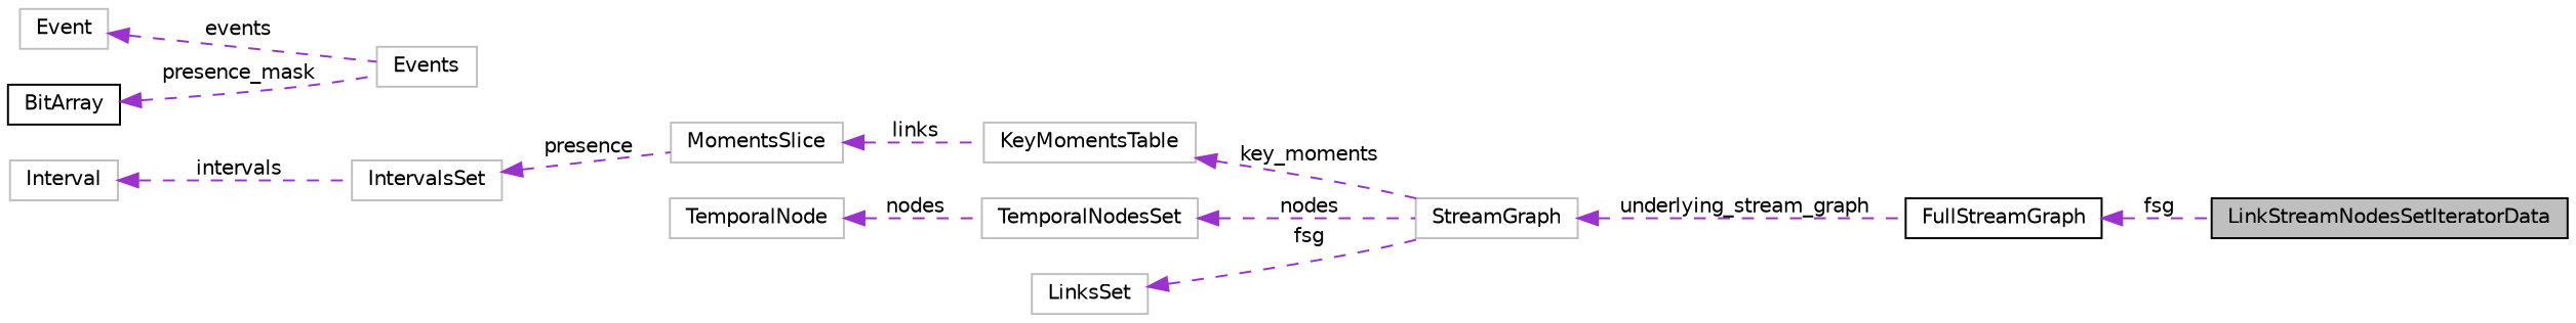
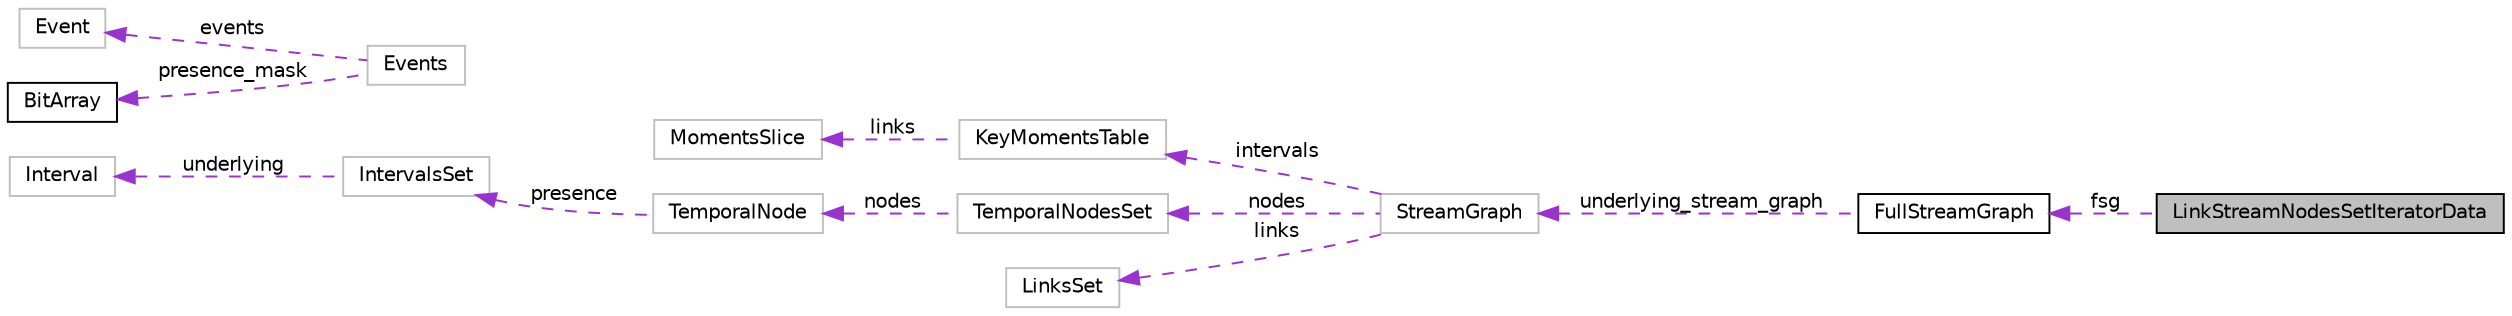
  digraph {
    rankdir=LR
    node [color=grey75 fillcolor=white fontname=Helvetica fontsize=10 shape=record style=filled]
    edge [color=darkorchid3 dir=back fontname=Helvetica fontsize=10 labelfontname=Helvetica labelfontsize=10 style=dashed]
    n1 [color=black fillcolor=grey75 fontcolor=black height=0.2 label=LinkStreamNodesSetIteratorData width=0.4]
    n2 [color=black height=0.2 label=FullStreamGraph width=0.4]
    n3 [height=0.2 label=StreamGraph width=0.4]
    n4 [height=0.2 label=KeyMomentsTable width=0.4]
    n5 [height=0.2 label=MomentsSlice width=0.4]
    n6 [height=0.2 label=TemporalNodesSet width=0.4]
    n7 [height=0.2 label=TemporalNode width=0.4]
    n8 [height=0.2 label=IntervalsSet width=0.4]
    n9 [height=0.2 label=Interval width=0.4]
    n10 [height=0.2 label=LinksSet width=0.4]
    n11 [height=0.2 label=Events width=0.4]
    n12 [height=0.2 label=Event width=0.4]
    n13 [color=black height=0.2 label=BitArray width=0.4]
    n2 -> n1 [label=" fsg"]
    n3 -> n2 [label=" underlying_stream_graph"]
-   n4 -> n3 [label=" key_moments"]
+   n4 -> n3 [label=" intervals"]
    n5 -> n4 [label=" links"]
    n6 -> n3 [label=" nodes"]
    n7 -> n6 [label=" nodes"]
-   n8 -> n5 [label=" presence"]
-   n9 -> n8 [label=" intervals"]
-   n10 -> n3 [label=" fsg"]
+   n8 -> n7 [label=" presence"]
+   n9 -> n8 [label=" underlying"]
+   n10 -> n3 [label=" links"]
    n12 -> n11 [label=" events"]
    n13 -> n11 [label=" presence_mask"]
  }
